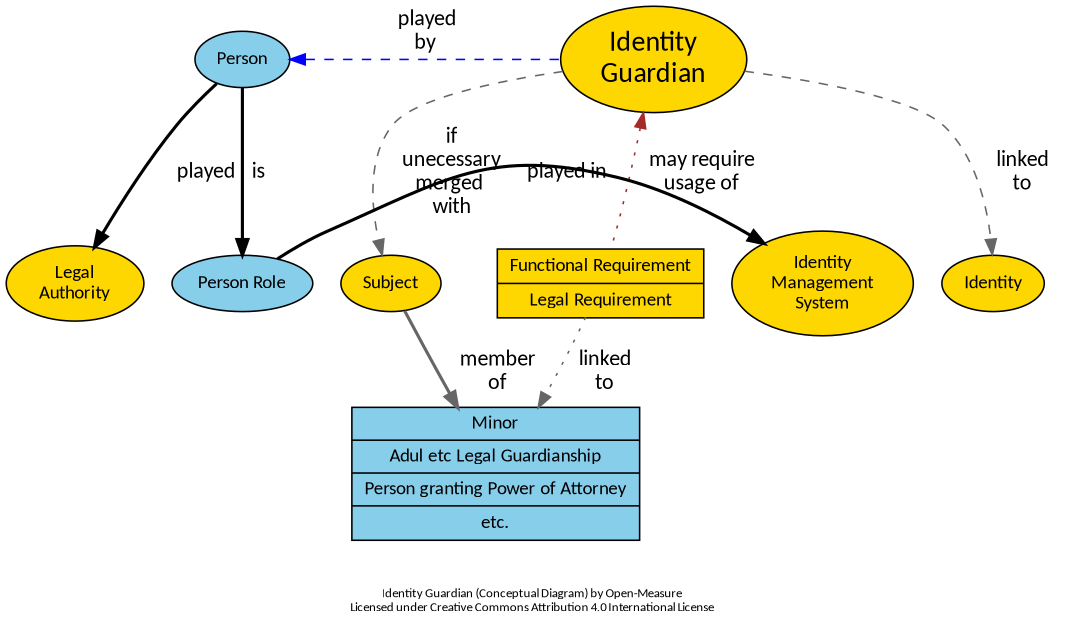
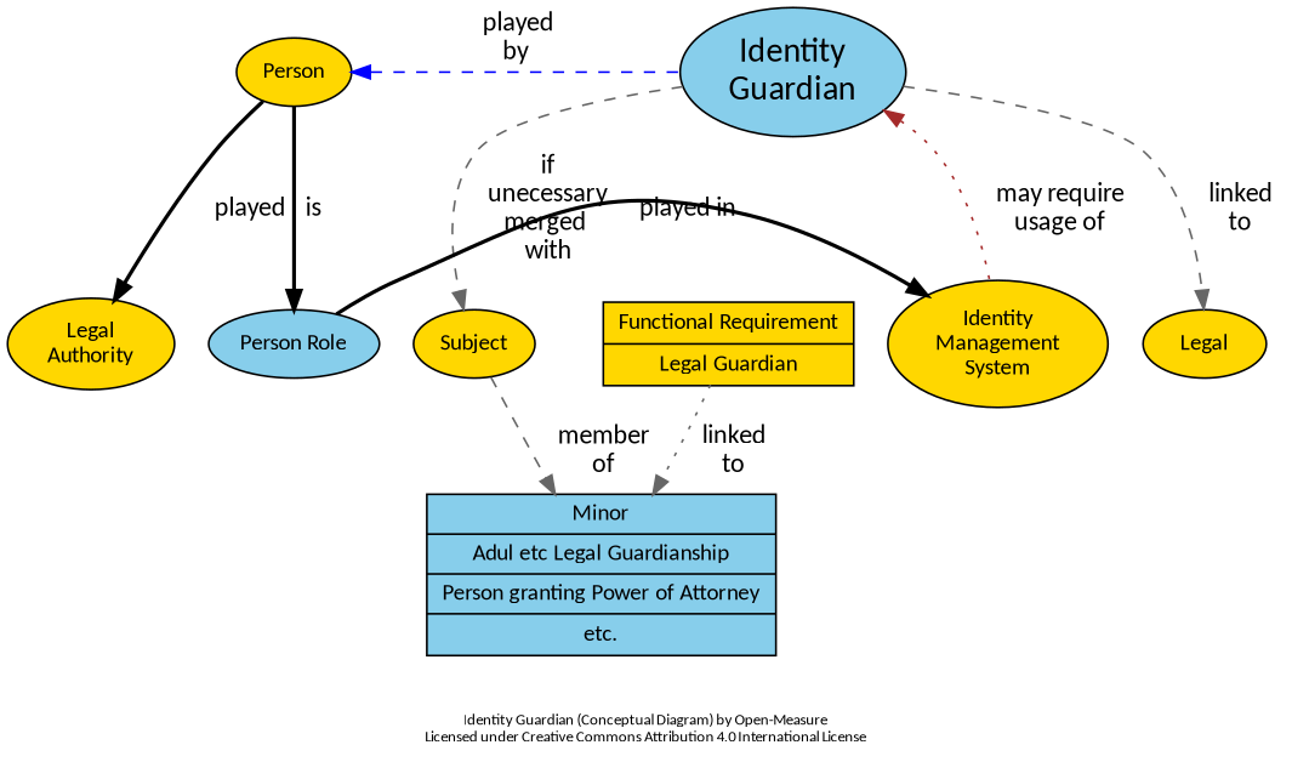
  digraph {
    fontname=Calibri
    fontsize=8
    label="Identity Guardian (Conceptual Diagram) by Open-Measure\nLicensed under Creative Commons Attribution 4.0 International License"
    rankdir=TB
    ranksep=0
    splines=curve
    node [fillcolor=gold fontname=Calibri fontsize=12 shape=ellipse style=filled]
    edge [fontname=Calibri minlen=1 style=bold color=gray40 weight=10]
    n1 [label=Subject]
-   n2 [label=Identity]
+   n2 [label=Legal]
    n3 [label="Legal\nAuthority"]
-   n4 [fontsize=18 label="Identity\nGuardian"]
-   n5 [fillcolor=skyblue label=Person]
-   n6 [label="{Functional Requirement|Legal Requirement}" shape=record]
+   n4 [fillcolor=skyblue fontsize=18 label="Identity\nGuardian"]
+   n5 [label=Person]
+   n6 [label="{Functional Requirement|Legal Guardian}" shape=record]
    n7 [label="Identity\nManagement\nSystem"]
    n8 [fillcolor=skyblue label="Person Role"]
    n9 [fillcolor=skyblue label="{Minor|Adul etc Legal Guardianship|Person granting Power of Attorney|etc.}" shape=record]
    subgraph sub_1 {
      rank=same
      n1
      n2
      n3
    }
    subgraph sub_2 {
      rank=same
      n4
      n5
    }
    subgraph sub_3 {
      rank=same
      n2
      n6
    }
    subgraph sub_4 {
      rank=same
      n7
      n8
    }
    n1 -> n6 [style=invis color="" weight=""]
-   n1 -> n9 [label="  member  \n  of  "]
+   n1 -> n9 [label="  member  \n  of  " style=dashed]
    n4 -> n1 [label="  if  \n  unecessary  \n merged  \n  with  " style=dashed]
    n4 -> n2 [label="  linked  \n  to  " style=dashed]
-   n4 -> n6 [color=brown dir=back label="  may require  \n  usage of  " style=dotted]
+   n4 -> n7 [color=brown dir=back label="  may require  \n  usage of  " style=dotted]
    n5 -> n3 [color=black label=played]
    n5 -> n4 [color=blue dir=back label="  played \n  by  " style=dashed]
    n6 -> n9 [label="  linked  \n  to  " style=dotted]
    n8 -> n5 [color=black dir=back label="  is  "]
    n8 -> n7 [color=black label="  played in  "]
  }
